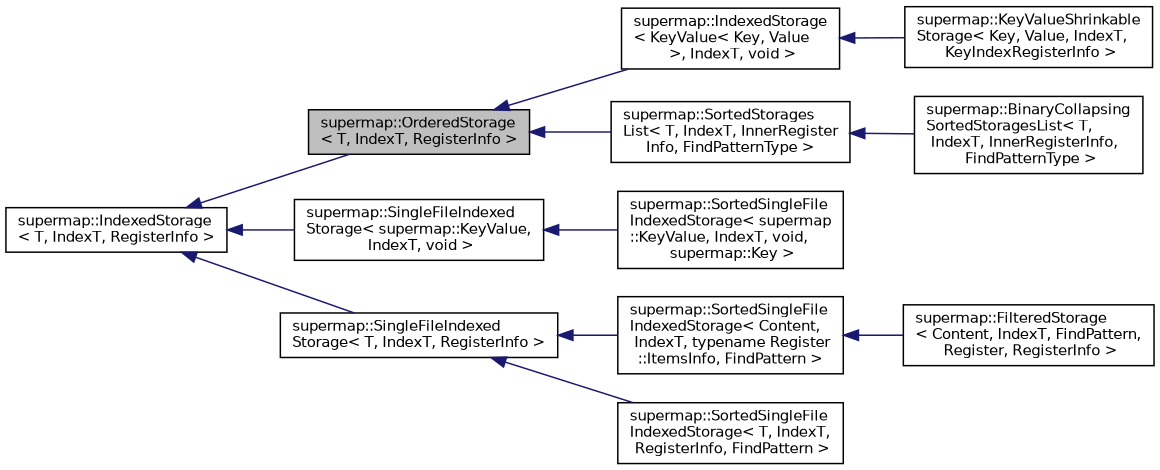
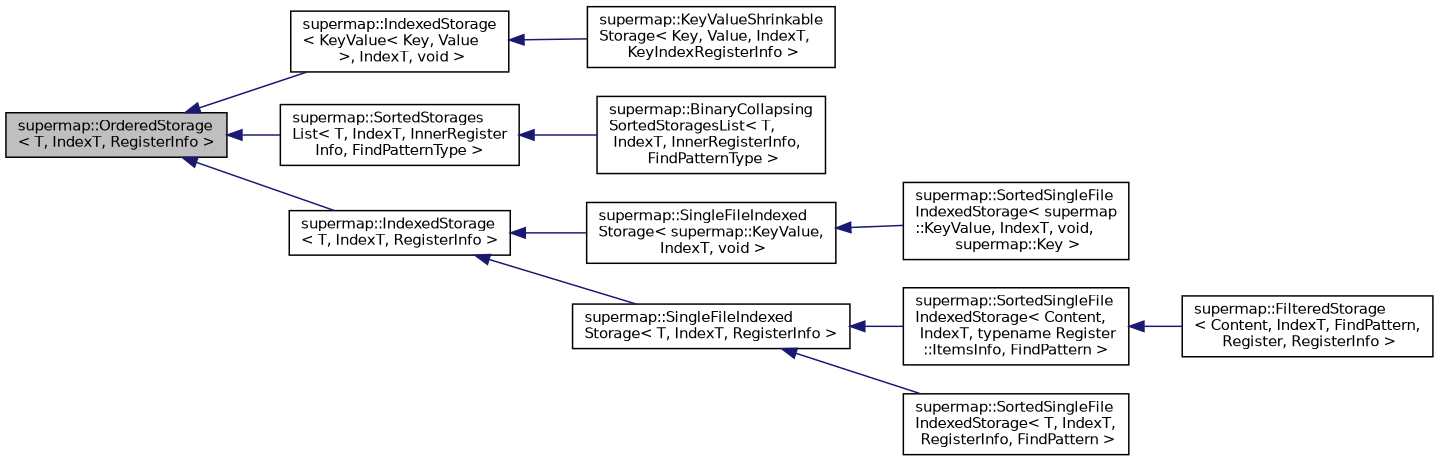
  digraph {
    rankdir=LR
    node [color=black fillcolor=white fontname=Helvetica fontsize=10 shape=record style=filled]
    edge [color=midnightblue dir=back fontname=Helvetica fontsize=10 labelfontname=Helvetica labelfontsize=10 style=solid]
    n1 [fillcolor=grey75 fontcolor=black height=0.2 label="supermap::OrderedStorage\l\< T, IndexT, RegisterInfo \>" width=0.4]
    n2 [height=0.2 label="supermap::IndexedStorage\l\< KeyValue\< Key, Value\l \>, IndexT, void \>" width=0.4]
    n3 [height=0.2 label="supermap::SortedStorages\lList\< T, IndexT, InnerRegister\lInfo, FindPatternType \>" width=0.4]
    n4 [height=0.2 label="supermap::IndexedStorage\l\< T, IndexT, RegisterInfo \>" width=0.4]
    n5 [height=0.2 label="supermap::KeyValueShrinkable\lStorage\< Key, Value, IndexT,\l KeyIndexRegisterInfo \>" width=0.4]
    n6 [height=0.2 label="supermap::BinaryCollapsing\lSortedStoragesList\< T,\l IndexT, InnerRegisterInfo,\l FindPatternType \>" width=0.4]
    n7 [height=0.2 label="supermap::SingleFileIndexed\lStorage\< supermap::KeyValue,\l IndexT, void \>" width=0.4]
    n8 [height=0.2 label="supermap::SingleFileIndexed\lStorage\< T, IndexT, RegisterInfo \>" width=0.4]
    n9 [height=0.2 label="supermap::SortedSingleFile\lIndexedStorage\< supermap\l::KeyValue, IndexT, void,\l supermap::Key \>" width=0.4]
    n10 [height=0.2 label="supermap::SortedSingleFile\lIndexedStorage\< Content,\l IndexT, typename Register\l::ItemsInfo, FindPattern \>" width=0.4]
    n11 [height=0.2 label="supermap::SortedSingleFile\lIndexedStorage\< T, IndexT,\l RegisterInfo, FindPattern \>" width=0.4]
    n12 [height=0.2 label="supermap::FilteredStorage\l\< Content, IndexT, FindPattern,\l Register, RegisterInfo \>" width=0.4]
    n1 -> n2
    n1 -> n3
-   n4 -> n1
+   n1 -> n4
    n2 -> n5
    n3 -> n6
    n4 -> n7
    n4 -> n8
    n7 -> n9
    n8 -> n10
    n8 -> n11
    n10 -> n12
  }
